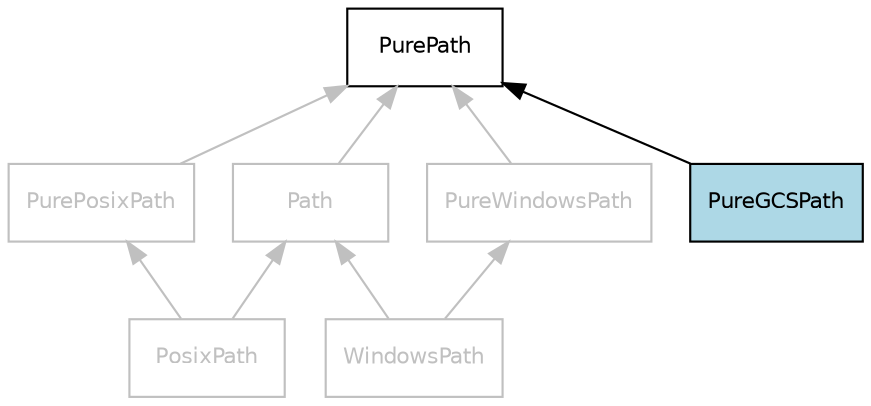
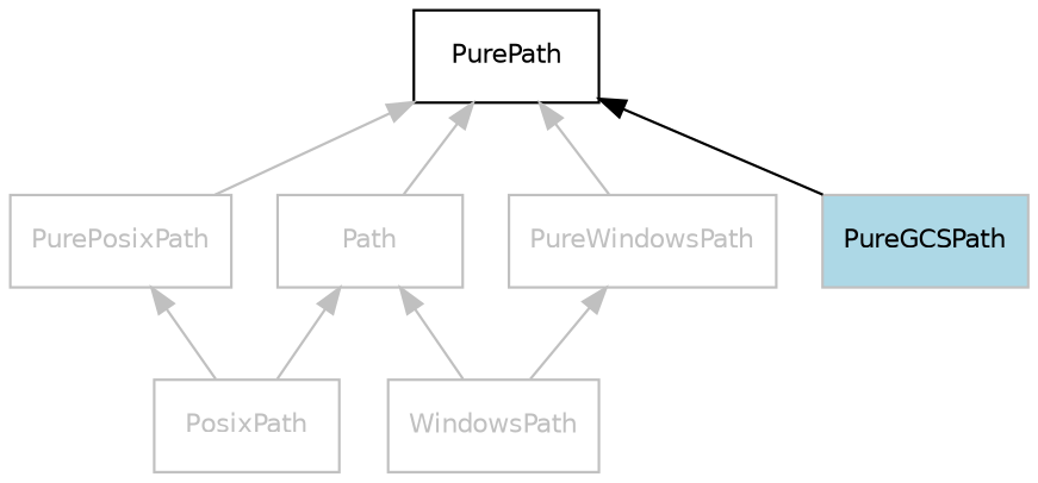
  digraph {
    rankdir=BT
    fontname="DejaVu Sans"
    node [color=grey fontcolor=grey fontname="DejaVu Sans" fontsize=10 shape=box]
    edge [color=grey fontname="DejaVu Sans"]
    PurePath [color=black fillcolor=white fontcolor=black style=filled width=1]
    PurePosixPath [width=1]
    PureWindowsPath [width=1]
-   PureGCSPath [color=black fillcolor=lightblue fontcolor=black style=filled width=1]
+   PureGCSPath [fillcolor=lightblue fontcolor=black style=filled width=1]
    Path [width=1]
    PosixPath [width=1]
    WindowsPath [width=1]
    PurePosixPath -> PurePath
    PureWindowsPath -> PurePath
    PureGCSPath -> PurePath [color=black style=solid]
    Path -> PurePath
    PosixPath -> PurePosixPath
    PosixPath -> Path
    WindowsPath -> PureWindowsPath
    WindowsPath -> Path
  }
